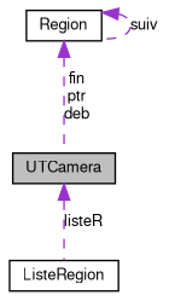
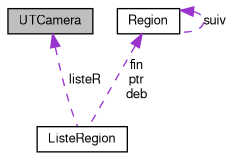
  digraph {
    node [color=black fillcolor=white fontname=FreeSans fontsize=10 shape=record style=filled]
    edge [color=darkorchid3 dir=back fontname=FreeSans fontsize=10 labelfontname=FreeSans labelfontsize=10 style=dashed]
    n1 [fillcolor=grey75 fontcolor=black height=0.2 label=UTCamera width=0.4]
    n2 [height=0.2 label=ListeRegion width=0.4]
    n3 [height=0.2 label=Region width=0.4]
    n1 -> n2 [label=listeR]
-   n3 -> n1 [label="fin\nptr\ndeb"]
+   n3 -> n2 [label="fin\nptr\ndeb"]
    n3 -> n3 [label=suiv]
  }
